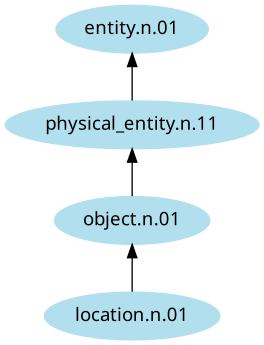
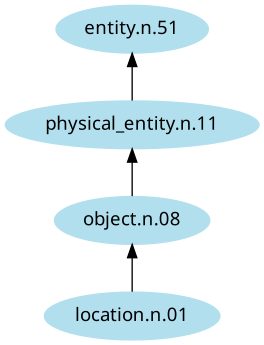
  digraph {
    fontname="Noto Sans"
    rankdir=BT
    node [color=lightblue2 fontname="Noto Sans" style=filled]
    edge [fontname="Noto Sans"]
    "location.n.01"
-   "object.n.01"
+   "object.n.01" [label="object.n.08"]
    n3 [label="physical_entity.n.11"]
-   "entity.n.01"
+   "entity.n.01" [label="entity.n.51"]
    "location.n.01" -> "object.n.01"
    "object.n.01" -> n3
    n3 -> "entity.n.01"
  }
